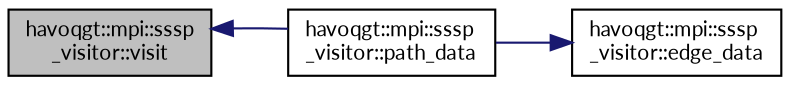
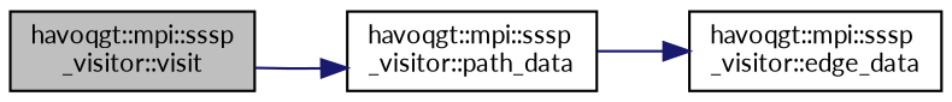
  digraph {
    fontname=Lato
    rankdir=LR
    node [color=black fillcolor=white fontname=Lato fontsize=10 shape=record style=filled]
    edge [color=midnightblue fontname=Lato fontsize=10 labelfontname=Helvetica labelfontsize=10 style=solid]
    n1 [fillcolor=grey75 fontcolor=black height=0.2 label="havoqgt::mpi::sssp\l_visitor::visit" width=0.4]
    n2 [height=0.2 label="havoqgt::mpi::sssp\l_visitor::path_data" width=0.4]
    n3 [height=0.2 label="havoqgt::mpi::sssp\l_visitor::edge_data" width=0.4]
-   n2 -> n1
+   n1 -> n2
    n2 -> n3
  }
